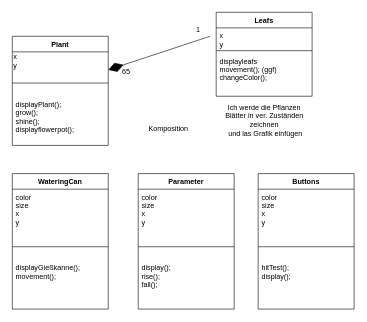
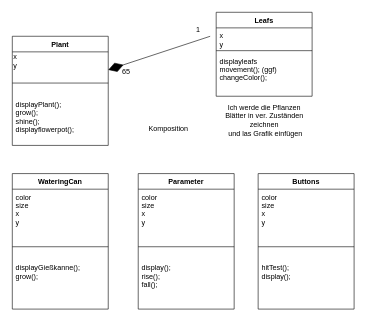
  <mxCell id="0" />
  <mxCell id="1" parent="0" />
  <mxCell id="2" value="Plant" style="swimlane;fontStyle=1;align=center;verticalAlign=top;childLayout=stackLayout;horizontal=1;startSize=26;horizontalStack=0;resizeParent=1;resizeParentMax=0;resizeLast=0;collapsible=1;marginBottom=0;" parent="1" vertex="1"><mxGeometry x="20" y="60" width="160" height="182" as="geometry" /></mxCell>
  <mxCell id="3" value="x&lt;br&gt;y" style="text;html=1;align=left;verticalAlign=middle;resizable=0;points=[];autosize=1;strokeColor=none;" vertex="1" parent="2"><mxGeometry y="26" width="160" height="30" as="geometry" /></mxCell>
  <mxCell id="4" value="" style="line;strokeWidth=1;fillColor=none;align=left;verticalAlign=middle;spacingTop=-1;spacingLeft=3;spacingRight=3;rotatable=0;labelPosition=right;points=[];portConstraint=eastwest;" parent="2" vertex="1"><mxGeometry y="56" width="160" height="44" as="geometry" /></mxCell>
  <mxCell id="5" value="displayPlant();&#10;grow();&#10;shine();&#10;displayflowerpot();&#10;" style="text;strokeColor=none;fillColor=none;align=left;verticalAlign=top;spacingLeft=4;spacingRight=4;overflow=hidden;rotatable=0;points=[[0,0.5],[1,0.5]];portConstraint=eastwest;" parent="2" vertex="1"><mxGeometry y="100" width="160" height="82" as="geometry" /></mxCell>
  <mxCell id="6" value="Leafs" style="swimlane;fontStyle=1;align=center;verticalAlign=top;childLayout=stackLayout;horizontal=1;startSize=26;horizontalStack=0;resizeParent=1;resizeParentMax=0;resizeLast=0;collapsible=1;marginBottom=0;" parent="1" vertex="1"><mxGeometry x="360" y="20" width="160" height="140" as="geometry" /></mxCell>
  <mxCell id="7" value="x&#10;y" style="text;strokeColor=none;fillColor=none;align=left;verticalAlign=top;spacingLeft=4;spacingRight=4;overflow=hidden;rotatable=0;points=[[0,0.5],[1,0.5]];portConstraint=eastwest;" parent="6" vertex="1"><mxGeometry y="26" width="160" height="34" as="geometry" /></mxCell>
  <mxCell id="8" value="" style="line;strokeWidth=1;fillColor=none;align=left;verticalAlign=middle;spacingTop=-1;spacingLeft=3;spacingRight=3;rotatable=0;labelPosition=right;points=[];portConstraint=eastwest;" parent="6" vertex="1"><mxGeometry y="60" width="160" height="8" as="geometry" /></mxCell>
  <mxCell id="9" value="displayleafs&#10;movement(); (ggf)&#10;changeColor();" style="text;strokeColor=none;fillColor=none;align=left;verticalAlign=top;spacingLeft=4;spacingRight=4;overflow=hidden;rotatable=0;points=[[0,0.5],[1,0.5]];portConstraint=eastwest;" parent="6" vertex="1"><mxGeometry y="68" width="160" height="72" as="geometry" /></mxCell>
  <mxCell id="10" value="65" style="text;html=1;strokeColor=none;fillColor=none;align=center;verticalAlign=middle;whiteSpace=wrap;rounded=0;" parent="1" vertex="1"><mxGeometry x="190" y="110" width="40" height="20" as="geometry" /></mxCell>
  <mxCell id="11" value="Komposition" style="text;html=1;align=center;verticalAlign=middle;resizable=0;points=[];autosize=1;strokeColor=none;" parent="1" vertex="1"><mxGeometry x="240" y="205" width="80" height="20" as="geometry" /></mxCell>
  <mxCell id="12" value="WateringCan" style="swimlane;fontStyle=1;align=center;verticalAlign=top;childLayout=stackLayout;horizontal=1;startSize=26;horizontalStack=0;resizeParent=1;resizeParentMax=0;resizeLast=0;collapsible=1;marginBottom=0;" parent="1" vertex="1"><mxGeometry x="20" y="289" width="160" height="226" as="geometry" /></mxCell>
  <mxCell id="13" value="color&#10;size&#10;x&#10;y&#10;" style="text;strokeColor=none;fillColor=none;align=left;verticalAlign=top;spacingLeft=4;spacingRight=4;overflow=hidden;rotatable=0;points=[[0,0.5],[1,0.5]];portConstraint=eastwest;" parent="12" vertex="1"><mxGeometry y="26" width="160" height="74" as="geometry" /></mxCell>
  <mxCell id="14" value="" style="line;strokeWidth=1;fillColor=none;align=left;verticalAlign=middle;spacingTop=-1;spacingLeft=3;spacingRight=3;rotatable=0;labelPosition=right;points=[];portConstraint=eastwest;" parent="12" vertex="1"><mxGeometry y="100" width="160" height="44" as="geometry" /></mxCell>
- <mxCell id="15" value="displayGießkanne();&#10;movement();" style="text;strokeColor=none;fillColor=none;align=left;verticalAlign=top;spacingLeft=4;spacingRight=4;overflow=hidden;rotatable=0;points=[[0,0.5],[1,0.5]];portConstraint=eastwest;" parent="12" vertex="1"><mxGeometry y="144" width="160" height="82" as="geometry" /></mxCell>
+ <mxCell id="15" value="displayGießkanne();&#10;grow();" style="text;strokeColor=none;fillColor=none;align=left;verticalAlign=top;spacingLeft=4;spacingRight=4;overflow=hidden;rotatable=0;points=[[0,0.5],[1,0.5]];portConstraint=eastwest;" parent="12" vertex="1"><mxGeometry y="144" width="160" height="82" as="geometry" /></mxCell>
  <mxCell id="16" value="Parameter" style="swimlane;fontStyle=1;align=center;verticalAlign=top;childLayout=stackLayout;horizontal=1;startSize=26;horizontalStack=0;resizeParent=1;resizeParentMax=0;resizeLast=0;collapsible=1;marginBottom=0;" parent="1" vertex="1"><mxGeometry x="230" y="289" width="160" height="226" as="geometry" /></mxCell>
  <mxCell id="17" value="color&#10;size&#10;x&#10;y&#10;" style="text;strokeColor=none;fillColor=none;align=left;verticalAlign=top;spacingLeft=4;spacingRight=4;overflow=hidden;rotatable=0;points=[[0,0.5],[1,0.5]];portConstraint=eastwest;" parent="16" vertex="1"><mxGeometry y="26" width="160" height="74" as="geometry" /></mxCell>
  <mxCell id="18" value="" style="line;strokeWidth=1;fillColor=none;align=left;verticalAlign=middle;spacingTop=-1;spacingLeft=3;spacingRight=3;rotatable=0;labelPosition=right;points=[];portConstraint=eastwest;" parent="16" vertex="1"><mxGeometry y="100" width="160" height="44" as="geometry" /></mxCell>
  <mxCell id="19" value="display();&#10;rise();&#10;fall();" style="text;strokeColor=none;fillColor=none;align=left;verticalAlign=top;spacingLeft=4;spacingRight=4;overflow=hidden;rotatable=0;points=[[0,0.5],[1,0.5]];portConstraint=eastwest;" parent="16" vertex="1"><mxGeometry y="144" width="160" height="82" as="geometry" /></mxCell>
  <mxCell id="20" value="" style="endArrow=diamondThin;endFill=1;endSize=24;html=1;" edge="1" parent="1"><mxGeometry width="160" relative="1" as="geometry"><mxPoint x="350" y="60" as="sourcePoint" /><mxPoint x="180" y="116" as="targetPoint" /></mxGeometry></mxCell>
  <mxCell id="21" value="1" style="text;html=1;strokeColor=none;fillColor=none;align=center;verticalAlign=middle;whiteSpace=wrap;rounded=0;" vertex="1" parent="1"><mxGeometry x="310" y="40" width="40" height="20" as="geometry" /></mxCell>
  <mxCell id="22" value="Buttons" style="swimlane;fontStyle=1;align=center;verticalAlign=top;childLayout=stackLayout;horizontal=1;startSize=26;horizontalStack=0;resizeParent=1;resizeParentMax=0;resizeLast=0;collapsible=1;marginBottom=0;" vertex="1" parent="1"><mxGeometry x="430" y="289" width="160" height="226" as="geometry" /></mxCell>
  <mxCell id="23" value="color&#10;size&#10;x&#10;y&#10;" style="text;strokeColor=none;fillColor=none;align=left;verticalAlign=top;spacingLeft=4;spacingRight=4;overflow=hidden;rotatable=0;points=[[0,0.5],[1,0.5]];portConstraint=eastwest;" vertex="1" parent="22"><mxGeometry y="26" width="160" height="74" as="geometry" /></mxCell>
  <mxCell id="24" value="" style="line;strokeWidth=1;fillColor=none;align=left;verticalAlign=middle;spacingTop=-1;spacingLeft=3;spacingRight=3;rotatable=0;labelPosition=right;points=[];portConstraint=eastwest;" vertex="1" parent="22"><mxGeometry y="100" width="160" height="44" as="geometry" /></mxCell>
  <mxCell id="25" value="hitTest();&#10;display();" style="text;strokeColor=none;fillColor=none;align=left;verticalAlign=top;spacingLeft=4;spacingRight=4;overflow=hidden;rotatable=0;points=[[0,0.5],[1,0.5]];portConstraint=eastwest;" vertex="1" parent="22"><mxGeometry y="144" width="160" height="82" as="geometry" /></mxCell>
  <mxCell id="26" value="Ich werde die Pflanzen &lt;br&gt;Blätter in ver. Zuständen &lt;br&gt;zeichnen&lt;br&gt;&amp;nbsp;und las Grafik einfügen" style="text;html=1;align=center;verticalAlign=middle;resizable=0;points=[];autosize=1;strokeColor=none;" vertex="1" parent="1"><mxGeometry x="365" y="170" width="150" height="60" as="geometry" /></mxCell>
